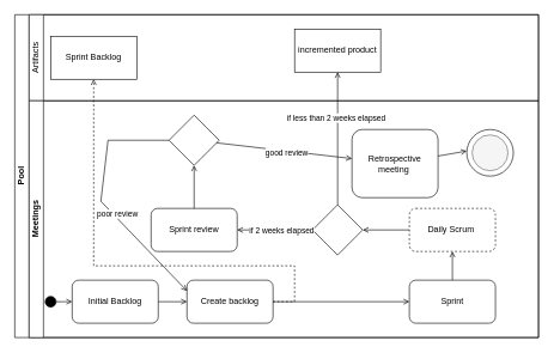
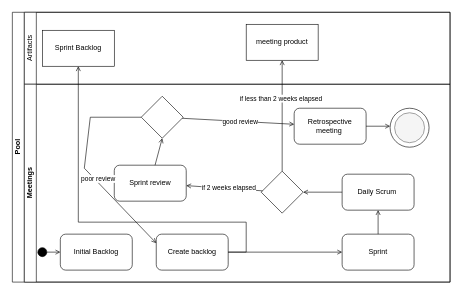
  <mxCell id="0" />
  <mxCell id="1" parent="0" />
  <mxCell id="2" value="Pool" style="swimlane;html=1;childLayout=stackLayout;resizeParent=1;resizeParentMax=0;horizontal=0;startSize=20;horizontalStack=0;" vertex="1" parent="1"><mxGeometry x="20" y="20" width="730" height="450" as="geometry" /></mxCell>
  <mxCell id="3" value="" style="swimlane;html=1;startSize=20;horizontal=0;" vertex="1" parent="2"><mxGeometry x="20" width="710" height="120" as="geometry"><mxRectangle x="20" width="710" height="40" as="alternateBounds" /></mxGeometry></mxCell>
  <mxCell id="4" value="Artifacts" style="text;html=1;strokeColor=none;fillColor=none;align=center;verticalAlign=middle;whiteSpace=wrap;rounded=0;rotation=-90;" vertex="1" parent="3"><mxGeometry x="-20" y="45" width="60" height="30" as="geometry" /></mxCell>
- <mxCell id="5" value="incremented product" style="rounded=0;whiteSpace=wrap;html=1;" vertex="1" parent="3"><mxGeometry x="370" y="20" width="120" height="60" as="geometry" /></mxCell>
+ <mxCell id="5" value="meeting product" style="rounded=0;whiteSpace=wrap;html=1;" vertex="1" parent="3"><mxGeometry x="370" y="20" width="120" height="60" as="geometry" /></mxCell>
  <mxCell id="6" value="Sprint Backlog" style="rounded=0;whiteSpace=wrap;html=1;" vertex="1" parent="3"><mxGeometry x="30" y="30" width="120" height="60" as="geometry" /></mxCell>
  <mxCell id="7" value="Meetings" style="swimlane;html=1;startSize=20;horizontal=0;" vertex="1" parent="2"><mxGeometry x="20" y="120" width="710" height="330" as="geometry" /></mxCell>
  <mxCell id="8" value="" style="endArrow=open;html=1;rounded=0;endFill=0;startArrow=oval;startFill=1;endSize=6;targetPerimeterSpacing=0;sourcePerimeterSpacing=0;startSize=15;" edge="1" parent="7" target="12"><mxGeometry width="50" height="50" relative="1" as="geometry"><mxPoint x="30" y="280" as="sourcePoint" /><mxPoint x="60" y="70" as="targetPoint" /></mxGeometry></mxCell>
  <mxCell id="9" value="Create backlog" style="rounded=1;whiteSpace=wrap;html=1;" vertex="1" parent="7"><mxGeometry x="220" y="250" width="120" height="60" as="geometry" /></mxCell>
  <mxCell id="10" value="" style="endArrow=open;html=1;rounded=0;endFill=0;" edge="1" parent="7" source="9" target="11"><mxGeometry width="50" height="50" relative="1" as="geometry"><mxPoint x="510" y="280" as="sourcePoint" /><mxPoint x="500" y="279.5" as="targetPoint" /></mxGeometry></mxCell>
  <mxCell id="11" value="Sprint" style="rounded=1;whiteSpace=wrap;html=1;" vertex="1" parent="7"><mxGeometry x="530" y="250" width="120" height="60" as="geometry" /></mxCell>
  <mxCell id="12" value="Initial Backlog" style="rounded=1;whiteSpace=wrap;html=1;" vertex="1" parent="7"><mxGeometry x="60" y="250" width="120" height="60" as="geometry" /></mxCell>
- <mxCell id="13" value="" style="endArrow=open;html=1;rounded=0;endFill=0;" edge="1" parent="7" source="12" target="9"><mxGeometry width="50" height="50" relative="1" as="geometry"><mxPoint x="350" y="290" as="sourcePoint" /><mxPoint x="380" y="290" as="targetPoint" /></mxGeometry></mxCell>
- <mxCell id="14" value="Daily Scrum&amp;nbsp;" style="rounded=1;whiteSpace=wrap;html=1;dashed=1;" vertex="1" parent="7"><mxGeometry x="530" y="150" width="120" height="60" as="geometry" /></mxCell>
+ <mxCell id="14" value="Daily Scrum&amp;nbsp;" style="rounded=1;whiteSpace=wrap;html=1;" vertex="1" parent="7"><mxGeometry x="530" y="150" width="120" height="60" as="geometry" /></mxCell>
  <mxCell id="15" value="" style="endArrow=open;html=1;rounded=0;endFill=0;" edge="1" parent="7" source="11" target="14"><mxGeometry width="50" height="50" relative="1" as="geometry"><mxPoint x="500" y="290" as="sourcePoint" /><mxPoint x="540" y="290" as="targetPoint" /></mxGeometry></mxCell>
  <mxCell id="16" value="" style="rhombus;whiteSpace=wrap;html=1;" vertex="1" parent="7"><mxGeometry x="395" y="145" width="70" height="70" as="geometry" /></mxCell>
  <mxCell id="17" value="" style="endArrow=open;html=1;rounded=0;endFill=0;" edge="1" parent="7" source="14" target="16"><mxGeometry width="50" height="50" relative="1" as="geometry"><mxPoint x="500" y="290" as="sourcePoint" /><mxPoint x="540" y="290" as="targetPoint" /></mxGeometry></mxCell>
- <mxCell id="18" value="Sprint review" style="rounded=1;whiteSpace=wrap;html=1;" vertex="1" parent="7"><mxGeometry x="170" y="150" width="120" height="60" as="geometry" /></mxCell>
+ <mxCell id="18" value="Sprint review" style="rounded=1;whiteSpace=wrap;html=1;" vertex="1" parent="7"><mxGeometry x="150" y="135" width="120" height="60" as="geometry" /></mxCell>
  <mxCell id="19" value="" style="endArrow=open;html=1;rounded=0;endFill=0;" edge="1" parent="7" source="16" target="18"><mxGeometry width="50" height="50" relative="1" as="geometry"><mxPoint x="510" y="300" as="sourcePoint" /><mxPoint x="250" y="180" as="targetPoint" /></mxGeometry></mxCell>
  <mxCell id="20" value="if 2 weeks elapsed" style="edgeLabel;html=1;align=center;verticalAlign=middle;resizable=0;points=[];" vertex="1" connectable="0" parent="19"><mxGeometry x="0.184" y="2" relative="1" as="geometry"><mxPoint x="18" y="-2" as="offset" /></mxGeometry></mxCell>
  <mxCell id="21" value="" style="rhombus;whiteSpace=wrap;html=1;" vertex="1" parent="7"><mxGeometry x="195" y="20" width="70" height="70" as="geometry" /></mxCell>
  <mxCell id="22" value="" style="endArrow=open;html=1;rounded=0;endFill=0;entryX=0;entryY=0.25;entryDx=0;entryDy=0;" edge="1" parent="7" source="21" target="9"><mxGeometry width="50" height="50" relative="1" as="geometry"><mxPoint x="195" y="54.58" as="sourcePoint" /><mxPoint x="110" y="190" as="targetPoint" /><Array as="points"><mxPoint x="110" y="55" /><mxPoint x="100" y="140" /></Array></mxGeometry></mxCell>
  <mxCell id="23" value="poor review" style="edgeLabel;html=1;align=center;verticalAlign=middle;resizable=0;points=[];" vertex="1" connectable="0" parent="22"><mxGeometry x="0.121" y="-1" relative="1" as="geometry"><mxPoint x="8" y="1" as="offset" /></mxGeometry></mxCell>
- <mxCell id="24" value="Retrospective meeting&amp;nbsp;" style="rounded=1;whiteSpace=wrap;html=1;" vertex="1" parent="7"><mxGeometry x="450" y="40" width="120" height="95" as="geometry" /></mxCell>
+ <mxCell id="24" value="Retrospective meeting&amp;nbsp;" style="rounded=1;whiteSpace=wrap;html=1;" vertex="1" parent="7"><mxGeometry x="450" y="40" width="120" height="60" as="geometry" /></mxCell>
  <mxCell id="25" value="" style="endArrow=open;html=1;rounded=0;endFill=0;" edge="1" parent="7" source="21" target="24"><mxGeometry width="50" height="50" relative="1" as="geometry"><mxPoint x="550" y="200" as="sourcePoint" /><mxPoint x="360" y="55" as="targetPoint" /></mxGeometry></mxCell>
  <mxCell id="26" value="good review" style="edgeLabel;html=1;align=center;verticalAlign=middle;resizable=0;points=[];" vertex="1" connectable="0" parent="25"><mxGeometry x="0.154" y="-1" relative="1" as="geometry"><mxPoint x="-12" y="-1" as="offset" /></mxGeometry></mxCell>
  <mxCell id="27" value="" style="ellipse;whiteSpace=wrap;html=1;aspect=fixed;" vertex="1" parent="7"><mxGeometry x="610" y="40" width="65" height="65" as="geometry" /></mxCell>
  <mxCell id="28" value="" style="ellipse;whiteSpace=wrap;html=1;aspect=fixed;fillColor=#f5f5f5;strokeColor=#666666;fontColor=#333333;" vertex="1" parent="7"><mxGeometry x="617.5" y="47.5" width="50" height="50" as="geometry" /></mxCell>
- <mxCell id="29" value="" style="endArrow=open;html=1;rounded=0;exitX=1;exitY=0.5;exitDx=0;exitDy=0;endFill=0;dashed=1;" edge="1" parent="2" source="9" target="6"><mxGeometry width="50" height="50" relative="1" as="geometry"><mxPoint x="310" y="550" as="sourcePoint" /><mxPoint x="110" y="350" as="targetPoint" /><Array as="points"><mxPoint x="390" y="400" /><mxPoint x="390" y="350" /><mxPoint x="110" y="350" /></Array></mxGeometry></mxCell>
+ <mxCell id="29" value="" style="endArrow=open;html=1;rounded=0;exitX=1;exitY=0.5;exitDx=0;exitDy=0;endFill=0;" edge="1" parent="2" source="9" target="6"><mxGeometry width="50" height="50" relative="1" as="geometry"><mxPoint x="310" y="550" as="sourcePoint" /><mxPoint x="110" y="350" as="targetPoint" /><Array as="points"><mxPoint x="390" y="400" /><mxPoint x="390" y="350" /><mxPoint x="110" y="350" /></Array></mxGeometry></mxCell>
  <mxCell id="30" value="" style="endArrow=open;html=1;rounded=0;endFill=0;" edge="1" parent="2" source="16" target="5"><mxGeometry width="50" height="50" relative="1" as="geometry"><mxPoint x="560" y="310" as="sourcePoint" /><mxPoint x="450" y="160" as="targetPoint" /></mxGeometry></mxCell>
  <mxCell id="31" value="if less than 2 weeks elapsed" style="edgeLabel;html=1;align=center;verticalAlign=middle;resizable=0;points=[];" vertex="1" connectable="0" parent="30"><mxGeometry x="0.321" y="3" relative="1" as="geometry"><mxPoint as="offset" /></mxGeometry></mxCell>
  <mxCell id="32" value="" style="endArrow=open;html=1;rounded=0;endFill=0;" edge="1" parent="1" source="18"><mxGeometry width="50" height="50" relative="1" as="geometry"><mxPoint x="580" y="330" as="sourcePoint" /><mxPoint x="270" y="230" as="targetPoint" /></mxGeometry></mxCell>
  <mxCell id="33" value="" style="endArrow=open;html=1;rounded=0;endFill=0;" edge="1" parent="1" source="24"><mxGeometry width="50" height="50" relative="1" as="geometry"><mxPoint x="580" y="330" as="sourcePoint" /><mxPoint x="650" y="210" as="targetPoint" /></mxGeometry></mxCell>
